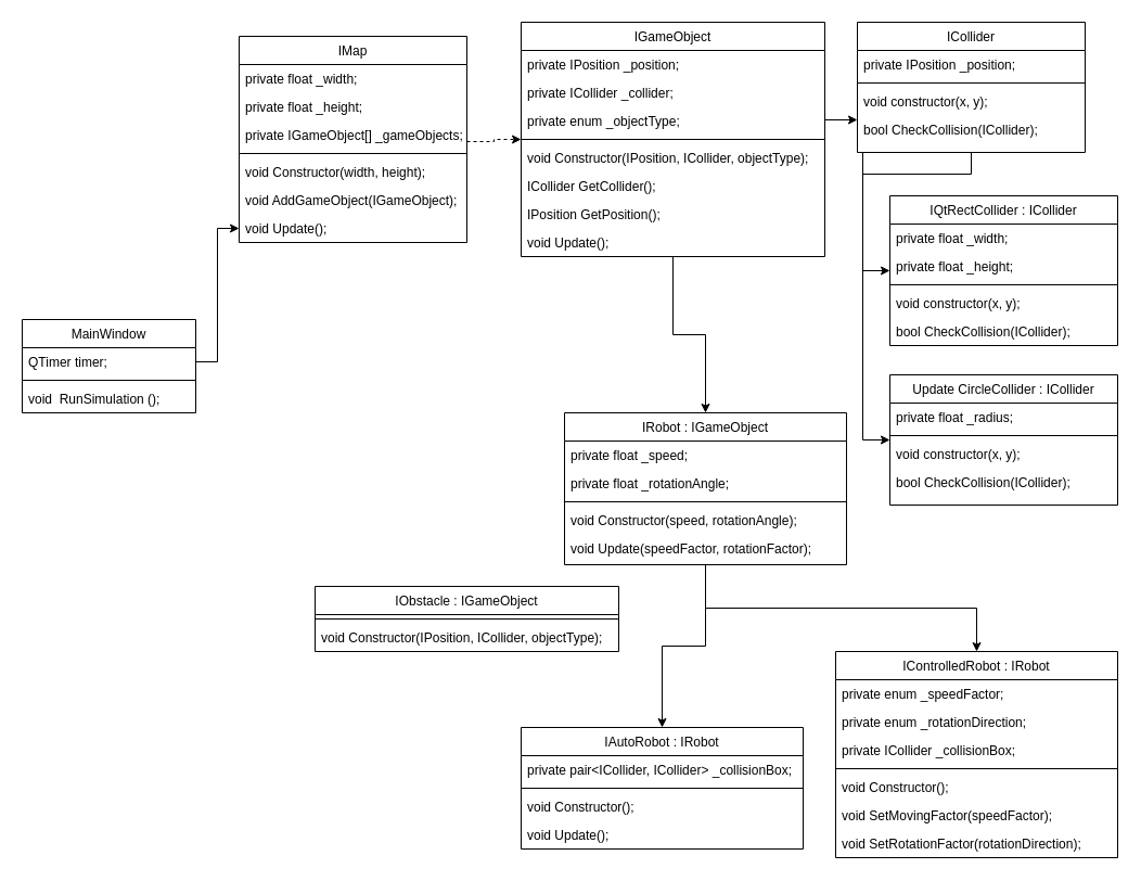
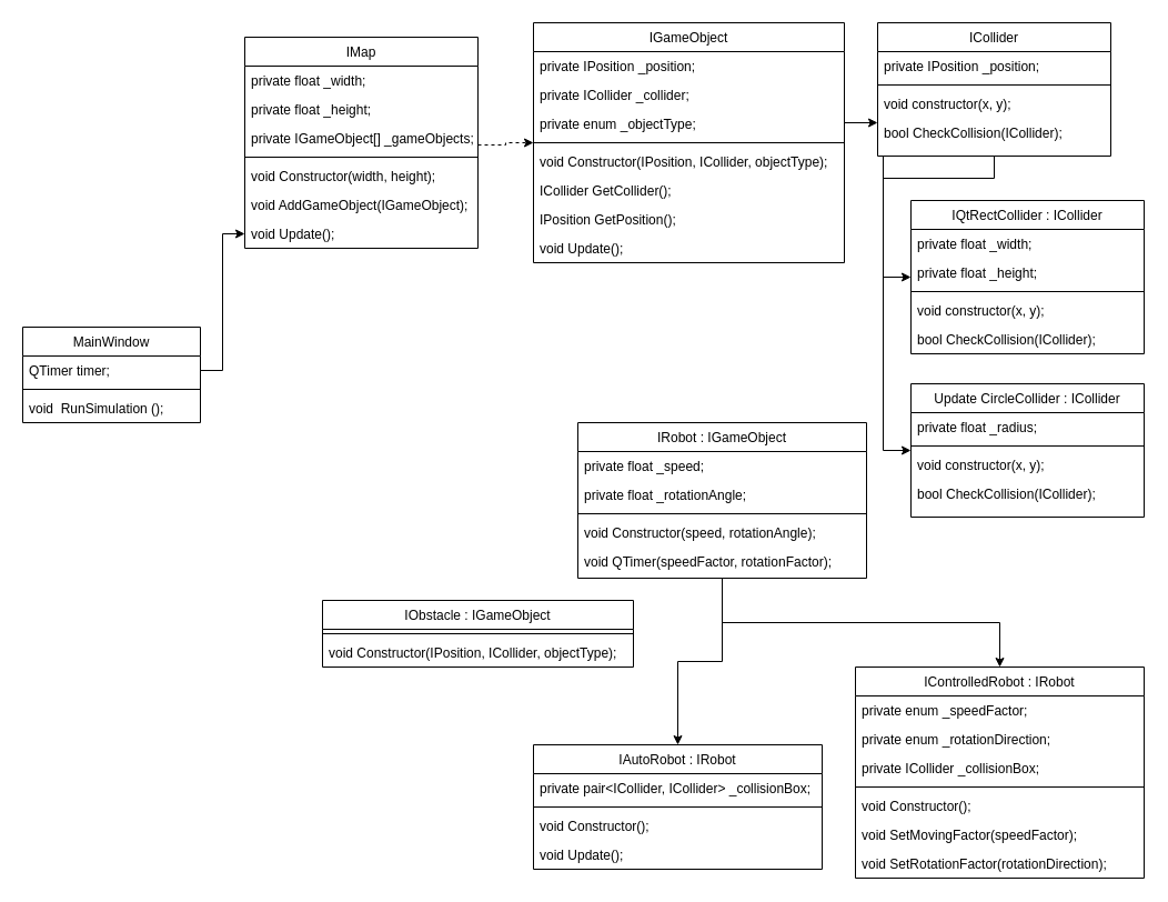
  <mxCell id="0" />
  <mxCell id="1" parent="0" />
  <mxCell id="2" value="IMap" style="swimlane;fontStyle=0;align=center;verticalAlign=top;childLayout=stackLayout;horizontal=1;startSize=26;horizontalStack=0;resizeParent=1;resizeLast=0;collapsible=1;marginBottom=0;rounded=0;shadow=0;strokeWidth=1;" vertex="1" parent="1"><mxGeometry x="220" y="33" width="210" height="190" as="geometry"><mxRectangle x="550" y="140" width="160" height="26" as="alternateBounds" /></mxGeometry></mxCell>
  <mxCell id="3" value="private float _width;" style="text;align=left;verticalAlign=top;spacingLeft=4;spacingRight=4;overflow=hidden;rotatable=0;points=[[0,0.5],[1,0.5]];portConstraint=eastwest;rounded=0;shadow=0;html=0;" vertex="1" parent="2"><mxGeometry y="26" width="210" height="26" as="geometry" /></mxCell>
  <mxCell id="4" value="private float _height;" style="text;align=left;verticalAlign=top;spacingLeft=4;spacingRight=4;overflow=hidden;rotatable=0;points=[[0,0.5],[1,0.5]];portConstraint=eastwest;rounded=0;shadow=0;html=0;" vertex="1" parent="2"><mxGeometry y="52" width="210" height="26" as="geometry" /></mxCell>
  <mxCell id="5" value="private IGameObject[] _gameObjects;" style="text;align=left;verticalAlign=top;spacingLeft=4;spacingRight=4;overflow=hidden;rotatable=0;points=[[0,0.5],[1,0.5]];portConstraint=eastwest;" vertex="1" parent="2"><mxGeometry y="78" width="210" height="26" as="geometry" /></mxCell>
  <mxCell id="6" value="" style="line;html=1;strokeWidth=1;align=left;verticalAlign=middle;spacingTop=-1;spacingLeft=3;spacingRight=3;rotatable=0;labelPosition=right;points=[];portConstraint=eastwest;" vertex="1" parent="2"><mxGeometry y="104" width="210" height="8" as="geometry" /></mxCell>
  <mxCell id="7" value="void Constructor(width, height);" style="text;align=left;verticalAlign=top;spacingLeft=4;spacingRight=4;overflow=hidden;rotatable=0;points=[[0,0.5],[1,0.5]];portConstraint=eastwest;" vertex="1" parent="2"><mxGeometry y="112" width="210" height="26" as="geometry" /></mxCell>
  <mxCell id="8" value="void AddGameObject(IGameObject);" style="text;align=left;verticalAlign=top;spacingLeft=4;spacingRight=4;overflow=hidden;rotatable=0;points=[[0,0.5],[1,0.5]];portConstraint=eastwest;" vertex="1" parent="2"><mxGeometry y="138" width="210" height="26" as="geometry" /></mxCell>
  <mxCell id="9" value="void Update();" style="text;align=left;verticalAlign=top;spacingLeft=4;spacingRight=4;overflow=hidden;rotatable=0;points=[[0,0.5],[1,0.5]];portConstraint=eastwest;" vertex="1" parent="2"><mxGeometry y="164" width="210" height="26" as="geometry" /></mxCell>
- <mxCell id="10" style="edgeStyle=orthogonalEdgeStyle;rounded=0;orthogonalLoop=1;jettySize=auto;html=1;exitX=0.5;exitY=1;exitDx=0;exitDy=0;" edge="1" parent="1" source="11" target="23"><mxGeometry relative="1" as="geometry" /></mxCell>
  <mxCell id="11" value="IGameObject" style="swimlane;fontStyle=0;align=center;verticalAlign=top;childLayout=stackLayout;horizontal=1;startSize=26;horizontalStack=0;resizeParent=1;resizeLast=0;collapsible=1;marginBottom=0;rounded=0;shadow=0;strokeWidth=1;" vertex="1" parent="1"><mxGeometry x="480" y="20" width="280" height="216" as="geometry"><mxRectangle x="550" y="140" width="160" height="26" as="alternateBounds" /></mxGeometry></mxCell>
  <mxCell id="12" value="private IPosition _position;" style="text;align=left;verticalAlign=top;spacingLeft=4;spacingRight=4;overflow=hidden;rotatable=0;points=[[0,0.5],[1,0.5]];portConstraint=eastwest;rounded=0;shadow=0;html=0;" vertex="1" parent="11"><mxGeometry y="26" width="280" height="26" as="geometry" /></mxCell>
  <mxCell id="13" value="private ICollider _collider;" style="text;align=left;verticalAlign=top;spacingLeft=4;spacingRight=4;overflow=hidden;rotatable=0;points=[[0,0.5],[1,0.5]];portConstraint=eastwest;rounded=0;shadow=0;html=0;" vertex="1" parent="11"><mxGeometry y="52" width="280" height="26" as="geometry" /></mxCell>
  <mxCell id="14" value="private enum _objectType;" style="text;align=left;verticalAlign=top;spacingLeft=4;spacingRight=4;overflow=hidden;rotatable=0;points=[[0,0.5],[1,0.5]];portConstraint=eastwest;rounded=0;shadow=0;html=0;" vertex="1" parent="11"><mxGeometry y="78" width="280" height="26" as="geometry" /></mxCell>
  <mxCell id="15" value="" style="line;html=1;strokeWidth=1;align=left;verticalAlign=middle;spacingTop=-1;spacingLeft=3;spacingRight=3;rotatable=0;labelPosition=right;points=[];portConstraint=eastwest;" vertex="1" parent="11"><mxGeometry y="104" width="280" height="8" as="geometry" /></mxCell>
  <mxCell id="16" value="void Constructor(IPosition, ICollider, objectType);" style="text;align=left;verticalAlign=top;spacingLeft=4;spacingRight=4;overflow=hidden;rotatable=0;points=[[0,0.5],[1,0.5]];portConstraint=eastwest;" vertex="1" parent="11"><mxGeometry y="112" width="280" height="26" as="geometry" /></mxCell>
  <mxCell id="17" value="ICollider GetCollider();" style="text;align=left;verticalAlign=top;spacingLeft=4;spacingRight=4;overflow=hidden;rotatable=0;points=[[0,0.5],[1,0.5]];portConstraint=eastwest;" vertex="1" parent="11"><mxGeometry y="138" width="280" height="26" as="geometry" /></mxCell>
  <mxCell id="18" value="IPosition GetPosition();" style="text;align=left;verticalAlign=top;spacingLeft=4;spacingRight=4;overflow=hidden;rotatable=0;points=[[0,0.5],[1,0.5]];portConstraint=eastwest;" vertex="1" parent="11"><mxGeometry y="164" width="280" height="26" as="geometry" /></mxCell>
  <mxCell id="19" value="void Update();" style="text;align=left;verticalAlign=top;spacingLeft=4;spacingRight=4;overflow=hidden;rotatable=0;points=[[0,0.5],[1,0.5]];portConstraint=eastwest;" vertex="1" parent="11"><mxGeometry y="190" width="280" height="26" as="geometry" /></mxCell>
  <mxCell id="20" style="edgeStyle=orthogonalEdgeStyle;rounded=0;orthogonalLoop=1;jettySize=auto;html=1;exitX=1;exitY=0.5;exitDx=0;exitDy=0;dashed=1;" edge="1" parent="1" source="5" target="11"><mxGeometry relative="1" as="geometry"><Array as="points"><mxPoint x="430" y="130" /><mxPoint x="455" y="130" /><mxPoint x="455" y="128" /></Array></mxGeometry></mxCell>
  <mxCell id="21" style="edgeStyle=orthogonalEdgeStyle;rounded=0;orthogonalLoop=1;jettySize=auto;html=1;exitX=0.5;exitY=1;exitDx=0;exitDy=0;" edge="1" parent="1" source="23" target="29"><mxGeometry relative="1" as="geometry" /></mxCell>
  <mxCell id="22" style="edgeStyle=orthogonalEdgeStyle;rounded=0;orthogonalLoop=1;jettySize=auto;html=1;exitX=0.5;exitY=1;exitDx=0;exitDy=0;" edge="1" parent="1" source="23" target="34"><mxGeometry relative="1" as="geometry" /></mxCell>
  <mxCell id="23" value="IRobot : IGameObject" style="swimlane;fontStyle=0;align=center;verticalAlign=top;childLayout=stackLayout;horizontal=1;startSize=26;horizontalStack=0;resizeParent=1;resizeLast=0;collapsible=1;marginBottom=0;rounded=0;shadow=0;strokeWidth=1;" vertex="1" parent="1"><mxGeometry x="520" y="380" width="260" height="140" as="geometry"><mxRectangle x="550" y="140" width="160" height="26" as="alternateBounds" /></mxGeometry></mxCell>
  <mxCell id="24" value="private float _speed;" style="text;align=left;verticalAlign=top;spacingLeft=4;spacingRight=4;overflow=hidden;rotatable=0;points=[[0,0.5],[1,0.5]];portConstraint=eastwest;" vertex="1" parent="23"><mxGeometry y="26" width="260" height="26" as="geometry" /></mxCell>
  <mxCell id="25" value="private float _rotationAngle;" style="text;align=left;verticalAlign=top;spacingLeft=4;spacingRight=4;overflow=hidden;rotatable=0;points=[[0,0.5],[1,0.5]];portConstraint=eastwest;" vertex="1" parent="23"><mxGeometry y="52" width="260" height="26" as="geometry" /></mxCell>
  <mxCell id="26" value="" style="line;html=1;strokeWidth=1;align=left;verticalAlign=middle;spacingTop=-1;spacingLeft=3;spacingRight=3;rotatable=0;labelPosition=right;points=[];portConstraint=eastwest;" vertex="1" parent="23"><mxGeometry y="78" width="260" height="8" as="geometry" /></mxCell>
  <mxCell id="27" value="void Constructor(speed, rotationAngle);" style="text;align=left;verticalAlign=top;spacingLeft=4;spacingRight=4;overflow=hidden;rotatable=0;points=[[0,0.5],[1,0.5]];portConstraint=eastwest;" vertex="1" parent="23"><mxGeometry y="86" width="260" height="26" as="geometry" /></mxCell>
- <mxCell id="28" value="void Update(speedFactor, rotationFactor);" style="text;align=left;verticalAlign=top;spacingLeft=4;spacingRight=4;overflow=hidden;rotatable=0;points=[[0,0.5],[1,0.5]];portConstraint=eastwest;" vertex="1" parent="23"><mxGeometry y="112" width="260" height="26" as="geometry" /></mxCell>
+ <mxCell id="28" value="void QTimer(speedFactor, rotationFactor);" style="text;align=left;verticalAlign=top;spacingLeft=4;spacingRight=4;overflow=hidden;rotatable=0;points=[[0,0.5],[1,0.5]];portConstraint=eastwest;" vertex="1" parent="23"><mxGeometry y="112" width="260" height="26" as="geometry" /></mxCell>
  <mxCell id="29" value="IAutoRobot : IRobot" style="swimlane;fontStyle=0;align=center;verticalAlign=top;childLayout=stackLayout;horizontal=1;startSize=26;horizontalStack=0;resizeParent=1;resizeLast=0;collapsible=1;marginBottom=0;rounded=0;shadow=0;strokeWidth=1;" vertex="1" parent="1"><mxGeometry x="480" y="670" width="260" height="112" as="geometry"><mxRectangle x="550" y="140" width="160" height="26" as="alternateBounds" /></mxGeometry></mxCell>
  <mxCell id="30" value="private pair&lt;ICollider, ICollider&gt; _collisionBox;" style="text;align=left;verticalAlign=top;spacingLeft=4;spacingRight=4;overflow=hidden;rotatable=0;points=[[0,0.5],[1,0.5]];portConstraint=eastwest;rounded=0;shadow=0;html=0;" vertex="1" parent="29"><mxGeometry y="26" width="260" height="26" as="geometry" /></mxCell>
  <mxCell id="31" value="" style="line;html=1;strokeWidth=1;align=left;verticalAlign=middle;spacingTop=-1;spacingLeft=3;spacingRight=3;rotatable=0;labelPosition=right;points=[];portConstraint=eastwest;" vertex="1" parent="29"><mxGeometry y="52" width="260" height="8" as="geometry" /></mxCell>
  <mxCell id="32" value="void Constructor();" style="text;align=left;verticalAlign=top;spacingLeft=4;spacingRight=4;overflow=hidden;rotatable=0;points=[[0,0.5],[1,0.5]];portConstraint=eastwest;" vertex="1" parent="29"><mxGeometry y="60" width="260" height="26" as="geometry" /></mxCell>
  <mxCell id="33" value="void Update();" style="text;align=left;verticalAlign=top;spacingLeft=4;spacingRight=4;overflow=hidden;rotatable=0;points=[[0,0.5],[1,0.5]];portConstraint=eastwest;" vertex="1" parent="29"><mxGeometry y="86" width="260" height="26" as="geometry" /></mxCell>
  <mxCell id="34" value="IControlledRobot : IRobot" style="swimlane;fontStyle=0;align=center;verticalAlign=top;childLayout=stackLayout;horizontal=1;startSize=26;horizontalStack=0;resizeParent=1;resizeLast=0;collapsible=1;marginBottom=0;rounded=0;shadow=0;strokeWidth=1;" vertex="1" parent="1"><mxGeometry x="770" y="600" width="260" height="190" as="geometry"><mxRectangle x="550" y="140" width="160" height="26" as="alternateBounds" /></mxGeometry></mxCell>
  <mxCell id="35" value="private enum _speedFactor;" style="text;align=left;verticalAlign=top;spacingLeft=4;spacingRight=4;overflow=hidden;rotatable=0;points=[[0,0.5],[1,0.5]];portConstraint=eastwest;rounded=0;shadow=0;html=0;" vertex="1" parent="34"><mxGeometry y="26" width="260" height="26" as="geometry" /></mxCell>
  <mxCell id="36" value="private enum _rotationDirection;" style="text;align=left;verticalAlign=top;spacingLeft=4;spacingRight=4;overflow=hidden;rotatable=0;points=[[0,0.5],[1,0.5]];portConstraint=eastwest;rounded=0;shadow=0;html=0;" vertex="1" parent="34"><mxGeometry y="52" width="260" height="26" as="geometry" /></mxCell>
  <mxCell id="37" value="private ICollider _collisionBox;" style="text;align=left;verticalAlign=top;spacingLeft=4;spacingRight=4;overflow=hidden;rotatable=0;points=[[0,0.5],[1,0.5]];portConstraint=eastwest;rounded=0;shadow=0;html=0;" vertex="1" parent="34"><mxGeometry y="78" width="260" height="26" as="geometry" /></mxCell>
  <mxCell id="38" value="" style="line;html=1;strokeWidth=1;align=left;verticalAlign=middle;spacingTop=-1;spacingLeft=3;spacingRight=3;rotatable=0;labelPosition=right;points=[];portConstraint=eastwest;" vertex="1" parent="34"><mxGeometry y="104" width="260" height="8" as="geometry" /></mxCell>
  <mxCell id="39" value="void Constructor();" style="text;align=left;verticalAlign=top;spacingLeft=4;spacingRight=4;overflow=hidden;rotatable=0;points=[[0,0.5],[1,0.5]];portConstraint=eastwest;" vertex="1" parent="34"><mxGeometry y="112" width="260" height="26" as="geometry" /></mxCell>
  <mxCell id="40" value="void SetMovingFactor(speedFactor);" style="text;align=left;verticalAlign=top;spacingLeft=4;spacingRight=4;overflow=hidden;rotatable=0;points=[[0,0.5],[1,0.5]];portConstraint=eastwest;" vertex="1" parent="34"><mxGeometry y="138" width="260" height="26" as="geometry" /></mxCell>
  <mxCell id="41" value="void SetRotationFactor(rotationDirection);" style="text;align=left;verticalAlign=top;spacingLeft=4;spacingRight=4;overflow=hidden;rotatable=0;points=[[0,0.5],[1,0.5]];portConstraint=eastwest;" vertex="1" parent="34"><mxGeometry y="164" width="260" height="26" as="geometry" /></mxCell>
  <mxCell id="42" style="edgeStyle=orthogonalEdgeStyle;rounded=0;orthogonalLoop=1;jettySize=auto;html=1;exitX=1;exitY=0.5;exitDx=0;exitDy=0;" edge="1" parent="1" source="17" target="45"><mxGeometry relative="1" as="geometry"><mxPoint x="690" y="124" as="targetPoint" /><Array as="points"><mxPoint x="760" y="110" /></Array></mxGeometry></mxCell>
  <mxCell id="43" style="edgeStyle=orthogonalEdgeStyle;rounded=0;orthogonalLoop=1;jettySize=auto;html=1;exitX=0.5;exitY=1;exitDx=0;exitDy=0;" edge="1" parent="1" source="45" target="50"><mxGeometry relative="1" as="geometry"><Array as="points"><mxPoint x="795" y="249" /></Array></mxGeometry></mxCell>
  <mxCell id="44" style="edgeStyle=orthogonalEdgeStyle;rounded=0;orthogonalLoop=1;jettySize=auto;html=1;exitX=0.5;exitY=1;exitDx=0;exitDy=0;" edge="1" parent="1" source="45" target="56"><mxGeometry relative="1" as="geometry"><Array as="points"><mxPoint x="895" y="160" /><mxPoint x="795" y="160" /><mxPoint x="795" y="405" /></Array></mxGeometry></mxCell>
  <mxCell id="45" value="ICollider" style="swimlane;fontStyle=0;align=center;verticalAlign=top;childLayout=stackLayout;horizontal=1;startSize=26;horizontalStack=0;resizeParent=1;resizeLast=0;collapsible=1;marginBottom=0;rounded=0;shadow=0;strokeWidth=1;" vertex="1" parent="1"><mxGeometry x="790" y="20" width="210" height="120" as="geometry"><mxRectangle x="550" y="140" width="160" height="26" as="alternateBounds" /></mxGeometry></mxCell>
  <mxCell id="46" value="private IPosition _position;" style="text;align=left;verticalAlign=top;spacingLeft=4;spacingRight=4;overflow=hidden;rotatable=0;points=[[0,0.5],[1,0.5]];portConstraint=eastwest;rounded=0;shadow=0;html=0;" vertex="1" parent="45"><mxGeometry y="26" width="210" height="26" as="geometry" /></mxCell>
  <mxCell id="47" value="" style="line;html=1;strokeWidth=1;align=left;verticalAlign=middle;spacingTop=-1;spacingLeft=3;spacingRight=3;rotatable=0;labelPosition=right;points=[];portConstraint=eastwest;" vertex="1" parent="45"><mxGeometry y="52" width="210" height="8" as="geometry" /></mxCell>
  <mxCell id="48" value="void constructor(x, y);" style="text;align=left;verticalAlign=top;spacingLeft=4;spacingRight=4;overflow=hidden;rotatable=0;points=[[0,0.5],[1,0.5]];portConstraint=eastwest;" vertex="1" parent="45"><mxGeometry y="60" width="210" height="26" as="geometry" /></mxCell>
  <mxCell id="49" value="bool CheckCollision(ICollider);" style="text;align=left;verticalAlign=top;spacingLeft=4;spacingRight=4;overflow=hidden;rotatable=0;points=[[0,0.5],[1,0.5]];portConstraint=eastwest;" vertex="1" parent="45"><mxGeometry y="86" width="210" height="26" as="geometry" /></mxCell>
  <mxCell id="50" value="IQtRectCollider : ICollider" style="swimlane;fontStyle=0;align=center;verticalAlign=top;childLayout=stackLayout;horizontal=1;startSize=26;horizontalStack=0;resizeParent=1;resizeLast=0;collapsible=1;marginBottom=0;rounded=0;shadow=0;strokeWidth=1;" vertex="1" parent="1"><mxGeometry x="820" y="180" width="210" height="138" as="geometry"><mxRectangle x="550" y="140" width="160" height="26" as="alternateBounds" /></mxGeometry></mxCell>
  <mxCell id="51" value="private float _width;" style="text;align=left;verticalAlign=top;spacingLeft=4;spacingRight=4;overflow=hidden;rotatable=0;points=[[0,0.5],[1,0.5]];portConstraint=eastwest;rounded=0;shadow=0;html=0;" vertex="1" parent="50"><mxGeometry y="26" width="210" height="26" as="geometry" /></mxCell>
  <mxCell id="52" value="private float _height;" style="text;align=left;verticalAlign=top;spacingLeft=4;spacingRight=4;overflow=hidden;rotatable=0;points=[[0,0.5],[1,0.5]];portConstraint=eastwest;rounded=0;shadow=0;html=0;" vertex="1" parent="50"><mxGeometry y="52" width="210" height="26" as="geometry" /></mxCell>
  <mxCell id="53" value="" style="line;html=1;strokeWidth=1;align=left;verticalAlign=middle;spacingTop=-1;spacingLeft=3;spacingRight=3;rotatable=0;labelPosition=right;points=[];portConstraint=eastwest;" vertex="1" parent="50"><mxGeometry y="78" width="210" height="8" as="geometry" /></mxCell>
  <mxCell id="54" value="void constructor(x, y);" style="text;align=left;verticalAlign=top;spacingLeft=4;spacingRight=4;overflow=hidden;rotatable=0;points=[[0,0.5],[1,0.5]];portConstraint=eastwest;" vertex="1" parent="50"><mxGeometry y="86" width="210" height="26" as="geometry" /></mxCell>
  <mxCell id="55" value="bool CheckCollision(ICollider);" style="text;align=left;verticalAlign=top;spacingLeft=4;spacingRight=4;overflow=hidden;rotatable=0;points=[[0,0.5],[1,0.5]];portConstraint=eastwest;" vertex="1" parent="50"><mxGeometry y="112" width="210" height="26" as="geometry" /></mxCell>
  <mxCell id="56" value="Update CircleCollider : ICollider" style="swimlane;fontStyle=0;align=center;verticalAlign=top;childLayout=stackLayout;horizontal=1;startSize=26;horizontalStack=0;resizeParent=1;resizeLast=0;collapsible=1;marginBottom=0;rounded=0;shadow=0;strokeWidth=1;" vertex="1" parent="1"><mxGeometry x="820" y="345" width="210" height="120" as="geometry"><mxRectangle x="550" y="140" width="160" height="26" as="alternateBounds" /></mxGeometry></mxCell>
  <mxCell id="57" value="private float _radius;" style="text;align=left;verticalAlign=top;spacingLeft=4;spacingRight=4;overflow=hidden;rotatable=0;points=[[0,0.5],[1,0.5]];portConstraint=eastwest;rounded=0;shadow=0;html=0;" vertex="1" parent="56"><mxGeometry y="26" width="210" height="26" as="geometry" /></mxCell>
  <mxCell id="58" value="" style="line;html=1;strokeWidth=1;align=left;verticalAlign=middle;spacingTop=-1;spacingLeft=3;spacingRight=3;rotatable=0;labelPosition=right;points=[];portConstraint=eastwest;" vertex="1" parent="56"><mxGeometry y="52" width="210" height="8" as="geometry" /></mxCell>
  <mxCell id="59" value="void constructor(x, y);" style="text;align=left;verticalAlign=top;spacingLeft=4;spacingRight=4;overflow=hidden;rotatable=0;points=[[0,0.5],[1,0.5]];portConstraint=eastwest;" vertex="1" parent="56"><mxGeometry y="60" width="210" height="26" as="geometry" /></mxCell>
  <mxCell id="60" value="bool CheckCollision(ICollider);" style="text;align=left;verticalAlign=top;spacingLeft=4;spacingRight=4;overflow=hidden;rotatable=0;points=[[0,0.5],[1,0.5]];portConstraint=eastwest;" vertex="1" parent="56"><mxGeometry y="86" width="210" height="26" as="geometry" /></mxCell>
  <mxCell id="61" value="IObstacle : IGameObject" style="swimlane;fontStyle=0;align=center;verticalAlign=top;childLayout=stackLayout;horizontal=1;startSize=26;horizontalStack=0;resizeParent=1;resizeLast=0;collapsible=1;marginBottom=0;rounded=0;shadow=0;strokeWidth=1;" vertex="1" parent="1"><mxGeometry x="290" y="540" width="280" height="60" as="geometry"><mxRectangle x="550" y="140" width="160" height="26" as="alternateBounds" /></mxGeometry></mxCell>
  <mxCell id="62" value="" style="line;html=1;strokeWidth=1;align=left;verticalAlign=middle;spacingTop=-1;spacingLeft=3;spacingRight=3;rotatable=0;labelPosition=right;points=[];portConstraint=eastwest;" vertex="1" parent="61"><mxGeometry y="26" width="280" height="8" as="geometry" /></mxCell>
  <mxCell id="63" value="void Constructor(IPosition, ICollider, objectType);" style="text;align=left;verticalAlign=top;spacingLeft=4;spacingRight=4;overflow=hidden;rotatable=0;points=[[0,0.5],[1,0.5]];portConstraint=eastwest;" vertex="1" parent="61"><mxGeometry y="34" width="280" height="26" as="geometry" /></mxCell>
  <mxCell id="64" value="MainWindow" style="swimlane;fontStyle=0;align=center;verticalAlign=top;childLayout=stackLayout;horizontal=1;startSize=26;horizontalStack=0;resizeParent=1;resizeLast=0;collapsible=1;marginBottom=0;rounded=0;shadow=0;strokeWidth=1;" vertex="1" parent="1"><mxGeometry x="20" y="294" width="160" height="86" as="geometry"><mxRectangle x="550" y="140" width="160" height="26" as="alternateBounds" /></mxGeometry></mxCell>
  <mxCell id="65" value="QTimer timer;" style="text;align=left;verticalAlign=top;spacingLeft=4;spacingRight=4;overflow=hidden;rotatable=0;points=[[0,0.5],[1,0.5]];portConstraint=eastwest;" vertex="1" parent="64"><mxGeometry y="26" width="160" height="26" as="geometry" /></mxCell>
  <mxCell id="66" value="" style="line;html=1;strokeWidth=1;align=left;verticalAlign=middle;spacingTop=-1;spacingLeft=3;spacingRight=3;rotatable=0;labelPosition=right;points=[];portConstraint=eastwest;" vertex="1" parent="64"><mxGeometry y="52" width="160" height="8" as="geometry" /></mxCell>
  <mxCell id="67" value="void  RunSimulation ();" style="text;align=left;verticalAlign=top;spacingLeft=4;spacingRight=4;overflow=hidden;rotatable=0;points=[[0,0.5],[1,0.5]];portConstraint=eastwest;" vertex="1" parent="64"><mxGeometry y="60" width="160" height="26" as="geometry" /></mxCell>
  <mxCell id="68" style="edgeStyle=orthogonalEdgeStyle;rounded=0;orthogonalLoop=1;jettySize=auto;html=1;exitX=1;exitY=0.5;exitDx=0;exitDy=0;entryX=0;entryY=0.5;entryDx=0;entryDy=0;" edge="1" parent="1" source="65" target="9"><mxGeometry relative="1" as="geometry" /></mxCell>
